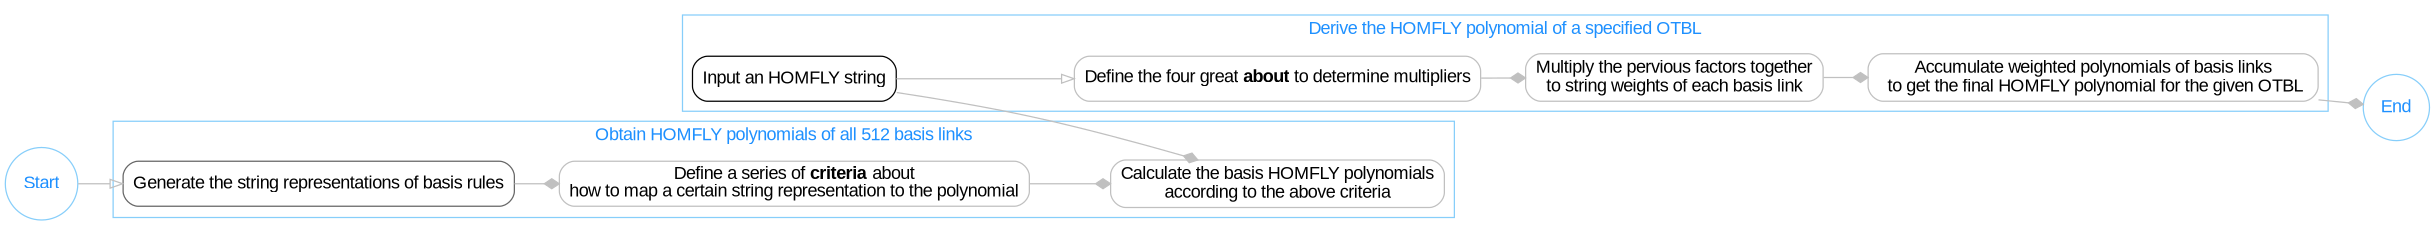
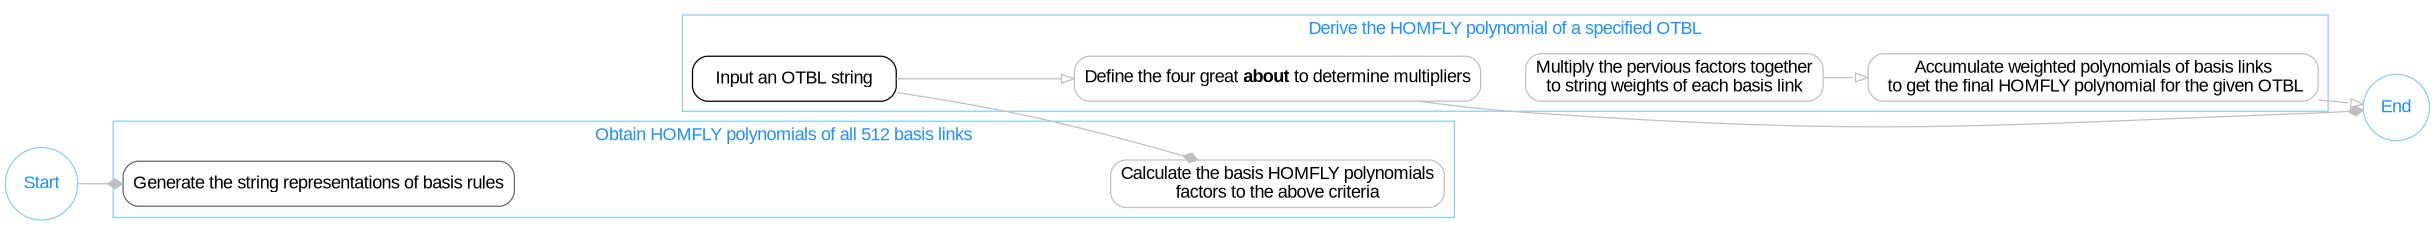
  digraph {
    fontname="Liberation Sans"
    rankdir=LR
    node [color=gray fontname="Liberation Sans" shape=box style=rounded]
    edge [arrowhead=diamond color=gray fontname="Liberation Sans"]
    n1 [color=gray40 label="Generate the string representations of basis rules"]
-   n2 [label=<Define a series of <b>criteria</b> about<br />how to map a certain string representation to the polynomial>]
-   n3 [label=<Calculate the basis HOMFLY polynomials<br />according to the above criteria>]
-   n4 [color=black label="Input an HOMFLY string"]
+   n3 [label=<Calculate the basis HOMFLY polynomials<br />factors to the above criteria>]
+   n4 [color=black label="Input an OTBL string"]
    n5 [label=<Define the four great <b>about</b> to determine multipliers>]
    n6 [label=<Multiply the pervious factors together<br />to string weights of each basis link>]
    n7 [label=<Accumulate weighted polynomials of basis links<br />  to get the final HOMFLY polynomial for the given OTBL >]
    n8 [color=lightskyblue label=<<font color="dodgerblue">End</font>> shape=circle]
    n9 [color=lightskyblue label=<<font color="dodgerblue">Start</font>> shape=circle]
    subgraph cluster_1 {
      color=lightskyblue
      label=<<font color="dodgerblue">Obtain HOMFLY polynomials of all 512 basis links</font>>
      n1
-     n2
      n3
    }
    subgraph cluster_2 {
      color=lightskyblue
      label=<<font color="dodgerblue">Derive the HOMFLY polynomial of a specified OTBL</font>>
      n4
      n5
      n6
      n7
    }
-   n1 -> n2
-   n2 -> n3
    n4 -> n3
    n4 -> n5 [arrowhead=onormal]
-   n5 -> n6
-   n6 -> n7
-   n7 -> n8
-   n9 -> n1 [arrowhead=onormal]
+   n5 -> n8
+   n6 -> n7 [arrowhead=onormal]
+   n7 -> n8 [arrowhead=onormal]
+   n9 -> n1
  }
